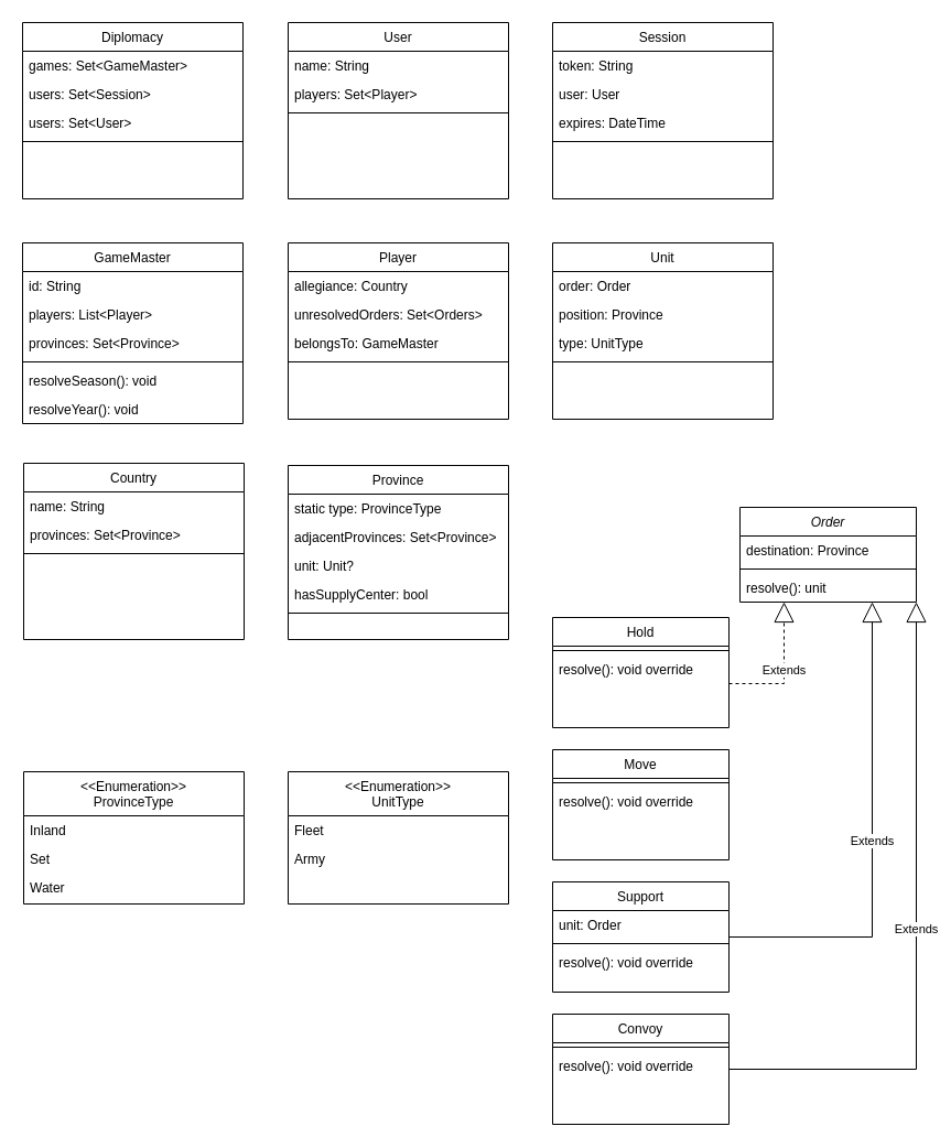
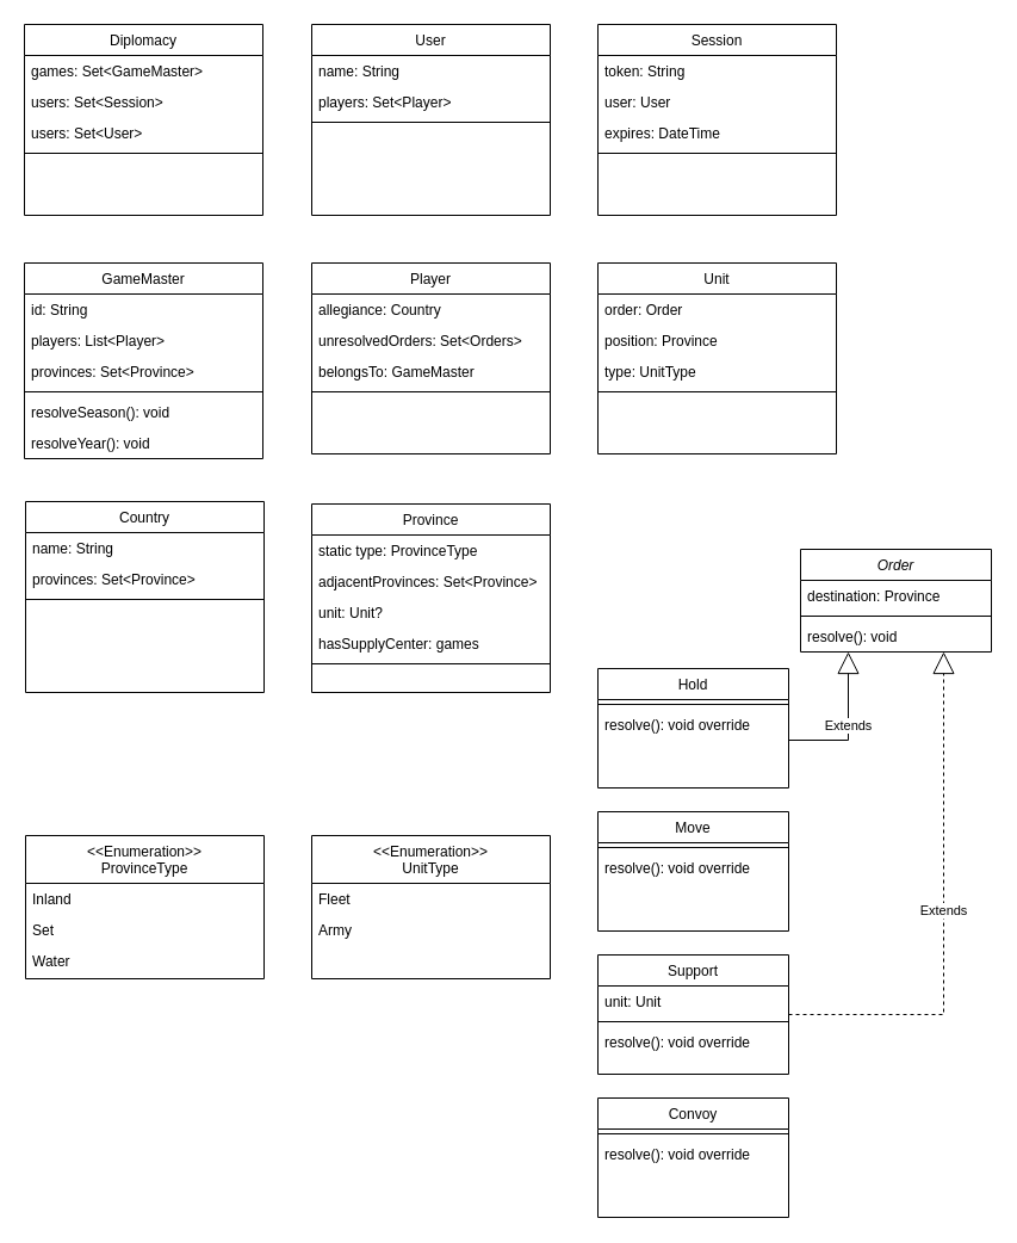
  <mxCell id="0" />
  <mxCell id="1" parent="0" />
  <mxCell id="2" value="Player" style="swimlane;fontStyle=0;align=center;verticalAlign=top;childLayout=stackLayout;horizontal=1;startSize=26;horizontalStack=0;resizeParent=1;resizeLast=0;collapsible=1;marginBottom=0;rounded=0;shadow=0;strokeWidth=1;" parent="1" vertex="1"><mxGeometry x="261" y="220" width="200" height="160" as="geometry"><mxRectangle x="230" y="140" width="160" height="26" as="alternateBounds" /></mxGeometry></mxCell>
  <mxCell id="3" value="allegiance: Country" style="text;align=left;verticalAlign=top;spacingLeft=4;spacingRight=4;overflow=hidden;rotatable=0;points=[[0,0.5],[1,0.5]];portConstraint=eastwest;" parent="2" vertex="1"><mxGeometry y="26" width="200" height="26" as="geometry" /></mxCell>
  <mxCell id="4" value="unresolvedOrders: Set&lt;Orders&gt;" style="text;align=left;verticalAlign=top;spacingLeft=4;spacingRight=4;overflow=hidden;rotatable=0;points=[[0,0.5],[1,0.5]];portConstraint=eastwest;" vertex="1" parent="2"><mxGeometry y="52" width="200" height="26" as="geometry" /></mxCell>
  <mxCell id="5" value="belongsTo: GameMaster" style="text;align=left;verticalAlign=top;spacingLeft=4;spacingRight=4;overflow=hidden;rotatable=0;points=[[0,0.5],[1,0.5]];portConstraint=eastwest;" vertex="1" parent="2"><mxGeometry y="78" width="200" height="26" as="geometry" /></mxCell>
  <mxCell id="6" value="" style="line;html=1;strokeWidth=1;align=left;verticalAlign=middle;spacingTop=-1;spacingLeft=3;spacingRight=3;rotatable=0;labelPosition=right;points=[];portConstraint=eastwest;" parent="2" vertex="1"><mxGeometry y="104" width="200" height="8" as="geometry" /></mxCell>
  <mxCell id="7" value="Province" style="swimlane;fontStyle=0;align=center;verticalAlign=top;childLayout=stackLayout;horizontal=1;startSize=26;horizontalStack=0;resizeParent=1;resizeLast=0;collapsible=1;marginBottom=0;rounded=0;shadow=0;strokeWidth=1;" parent="1" vertex="1"><mxGeometry x="261" y="422" width="200" height="158" as="geometry"><mxRectangle x="230" y="140" width="160" height="26" as="alternateBounds" /></mxGeometry></mxCell>
  <mxCell id="8" value="static type: ProvinceType" style="text;align=left;verticalAlign=top;spacingLeft=4;spacingRight=4;overflow=hidden;rotatable=0;points=[[0,0.5],[1,0.5]];portConstraint=eastwest;" parent="7" vertex="1"><mxGeometry y="26" width="200" height="26" as="geometry" /></mxCell>
  <mxCell id="9" value="adjacentProvinces: Set&lt;Province&gt;" style="text;align=left;verticalAlign=top;spacingLeft=4;spacingRight=4;overflow=hidden;rotatable=0;points=[[0,0.5],[1,0.5]];portConstraint=eastwest;" parent="7" vertex="1"><mxGeometry y="52" width="200" height="26" as="geometry" /></mxCell>
  <mxCell id="10" value="unit: Unit?" style="text;align=left;verticalAlign=top;spacingLeft=4;spacingRight=4;overflow=hidden;rotatable=0;points=[[0,0.5],[1,0.5]];portConstraint=eastwest;" parent="7" vertex="1"><mxGeometry y="78" width="200" height="26" as="geometry" /></mxCell>
- <mxCell id="11" value="hasSupplyCenter: bool" style="text;align=left;verticalAlign=top;spacingLeft=4;spacingRight=4;overflow=hidden;rotatable=0;points=[[0,0.5],[1,0.5]];portConstraint=eastwest;" parent="7" vertex="1"><mxGeometry y="104" width="200" height="26" as="geometry" /></mxCell>
+ <mxCell id="11" value="hasSupplyCenter: games" style="text;align=left;verticalAlign=top;spacingLeft=4;spacingRight=4;overflow=hidden;rotatable=0;points=[[0,0.5],[1,0.5]];portConstraint=eastwest;" parent="7" vertex="1"><mxGeometry y="104" width="200" height="26" as="geometry" /></mxCell>
  <mxCell id="12" value="" style="line;html=1;strokeWidth=1;align=left;verticalAlign=middle;spacingTop=-1;spacingLeft=3;spacingRight=3;rotatable=0;labelPosition=right;points=[];portConstraint=eastwest;" parent="7" vertex="1"><mxGeometry y="130" width="200" height="8" as="geometry" /></mxCell>
  <mxCell id="13" value="&lt;&lt;Enumeration&gt;&gt;&#10;ProvinceType" style="swimlane;fontStyle=0;align=center;verticalAlign=top;childLayout=stackLayout;horizontal=1;startSize=40;horizontalStack=0;resizeParent=1;resizeLast=0;collapsible=1;marginBottom=0;rounded=0;shadow=0;strokeWidth=1;" parent="1" vertex="1"><mxGeometry x="21" y="700" width="200" height="120" as="geometry"><mxRectangle x="10" y="450" width="160" height="26" as="alternateBounds" /></mxGeometry></mxCell>
  <mxCell id="14" value="Inland" style="text;align=left;verticalAlign=top;spacingLeft=4;spacingRight=4;overflow=hidden;rotatable=0;points=[[0,0.5],[1,0.5]];portConstraint=eastwest;" parent="13" vertex="1"><mxGeometry y="40" width="200" height="26" as="geometry" /></mxCell>
  <mxCell id="15" value="Set" style="text;align=left;verticalAlign=top;spacingLeft=4;spacingRight=4;overflow=hidden;rotatable=0;points=[[0,0.5],[1,0.5]];portConstraint=eastwest;" parent="13" vertex="1"><mxGeometry y="66" width="200" height="26" as="geometry" /></mxCell>
  <mxCell id="16" value="Water" style="text;align=left;verticalAlign=top;spacingLeft=4;spacingRight=4;overflow=hidden;rotatable=0;points=[[0,0.5],[1,0.5]];portConstraint=eastwest;" parent="13" vertex="1"><mxGeometry y="92" width="200" height="28" as="geometry" /></mxCell>
  <mxCell id="17" value="Country" style="swimlane;fontStyle=0;align=center;verticalAlign=top;childLayout=stackLayout;horizontal=1;startSize=26;horizontalStack=0;resizeParent=1;resizeLast=0;collapsible=1;marginBottom=0;rounded=0;shadow=0;strokeWidth=1;" parent="1" vertex="1"><mxGeometry x="21" y="420" width="200" height="160" as="geometry"><mxRectangle x="230" y="140" width="160" height="26" as="alternateBounds" /></mxGeometry></mxCell>
  <mxCell id="18" value="name: String" style="text;align=left;verticalAlign=top;spacingLeft=4;spacingRight=4;overflow=hidden;rotatable=0;points=[[0,0.5],[1,0.5]];portConstraint=eastwest;" parent="17" vertex="1"><mxGeometry y="26" width="200" height="26" as="geometry" /></mxCell>
  <mxCell id="19" value="provinces: Set&lt;Province&gt;" style="text;align=left;verticalAlign=top;spacingLeft=4;spacingRight=4;overflow=hidden;rotatable=0;points=[[0,0.5],[1,0.5]];portConstraint=eastwest;" parent="17" vertex="1"><mxGeometry y="52" width="200" height="26" as="geometry" /></mxCell>
  <mxCell id="20" value="" style="line;html=1;strokeWidth=1;align=left;verticalAlign=middle;spacingTop=-1;spacingLeft=3;spacingRight=3;rotatable=0;labelPosition=right;points=[];portConstraint=eastwest;" parent="17" vertex="1"><mxGeometry y="78" width="200" height="8" as="geometry" /></mxCell>
  <mxCell id="21" value="Order" style="swimlane;fontStyle=2;align=center;verticalAlign=top;childLayout=stackLayout;horizontal=1;startSize=26;horizontalStack=0;resizeParent=1;resizeLast=0;collapsible=1;marginBottom=0;rounded=0;shadow=0;strokeWidth=1;" parent="1" vertex="1"><mxGeometry x="671" y="460" width="160" height="86" as="geometry"><mxRectangle x="230" y="140" width="160" height="26" as="alternateBounds" /></mxGeometry></mxCell>
  <mxCell id="22" value="destination: Province" style="text;align=left;verticalAlign=top;spacingLeft=4;spacingRight=4;overflow=hidden;rotatable=0;points=[[0,0.5],[1,0.5]];portConstraint=eastwest;" parent="21" vertex="1"><mxGeometry y="26" width="160" height="26" as="geometry" /></mxCell>
  <mxCell id="23" value="" style="line;html=1;strokeWidth=1;align=left;verticalAlign=middle;spacingTop=-1;spacingLeft=3;spacingRight=3;rotatable=0;labelPosition=right;points=[];portConstraint=eastwest;" parent="21" vertex="1"><mxGeometry y="52" width="160" height="8" as="geometry" /></mxCell>
- <mxCell id="24" value="resolve(): unit" style="text;align=left;verticalAlign=top;spacingLeft=4;spacingRight=4;overflow=hidden;rotatable=0;points=[[0,0.5],[1,0.5]];portConstraint=eastwest;" parent="21" vertex="1"><mxGeometry y="60" width="160" height="26" as="geometry" /></mxCell>
+ <mxCell id="24" value="resolve(): void" style="text;align=left;verticalAlign=top;spacingLeft=4;spacingRight=4;overflow=hidden;rotatable=0;points=[[0,0.5],[1,0.5]];portConstraint=eastwest;" parent="21" vertex="1"><mxGeometry y="60" width="160" height="26" as="geometry" /></mxCell>
  <mxCell id="25" value="GameMaster" style="swimlane;fontStyle=0;align=center;verticalAlign=top;childLayout=stackLayout;horizontal=1;startSize=26;horizontalStack=0;resizeParent=1;resizeLast=0;collapsible=1;marginBottom=0;rounded=0;shadow=0;strokeWidth=1;" parent="1" vertex="1"><mxGeometry x="20" y="220" width="200" height="164" as="geometry"><mxRectangle x="230" y="140" width="160" height="26" as="alternateBounds" /></mxGeometry></mxCell>
  <mxCell id="26" value="id: String" style="text;align=left;verticalAlign=top;spacingLeft=4;spacingRight=4;overflow=hidden;rotatable=0;points=[[0,0.5],[1,0.5]];portConstraint=eastwest;" parent="25" vertex="1"><mxGeometry y="26" width="200" height="26" as="geometry" /></mxCell>
  <mxCell id="27" value="players: List&lt;Player&gt;" style="text;align=left;verticalAlign=top;spacingLeft=4;spacingRight=4;overflow=hidden;rotatable=0;points=[[0,0.5],[1,0.5]];portConstraint=eastwest;" parent="25" vertex="1"><mxGeometry y="52" width="200" height="26" as="geometry" /></mxCell>
  <mxCell id="28" value="provinces: Set&lt;Province&gt;" style="text;align=left;verticalAlign=top;spacingLeft=4;spacingRight=4;overflow=hidden;rotatable=0;points=[[0,0.5],[1,0.5]];portConstraint=eastwest;" parent="25" vertex="1"><mxGeometry y="78" width="200" height="26" as="geometry" /></mxCell>
  <mxCell id="29" value="" style="line;html=1;strokeWidth=1;align=left;verticalAlign=middle;spacingTop=-1;spacingLeft=3;spacingRight=3;rotatable=0;labelPosition=right;points=[];portConstraint=eastwest;" parent="25" vertex="1"><mxGeometry y="104" width="200" height="8" as="geometry" /></mxCell>
  <mxCell id="30" value="resolveSeason(): void" style="text;align=left;verticalAlign=top;spacingLeft=4;spacingRight=4;overflow=hidden;rotatable=0;points=[[0,0.5],[1,0.5]];portConstraint=eastwest;" parent="25" vertex="1"><mxGeometry y="112" width="200" height="26" as="geometry" /></mxCell>
  <mxCell id="31" value="resolveYear(): void" style="text;align=left;verticalAlign=top;spacingLeft=4;spacingRight=4;overflow=hidden;rotatable=0;points=[[0,0.5],[1,0.5]];portConstraint=eastwest;" parent="25" vertex="1"><mxGeometry y="138" width="200" height="26" as="geometry" /></mxCell>
  <mxCell id="32" value="Unit" style="swimlane;fontStyle=0;align=center;verticalAlign=top;childLayout=stackLayout;horizontal=1;startSize=26;horizontalStack=0;resizeParent=1;resizeLast=0;collapsible=1;marginBottom=0;rounded=0;shadow=0;strokeWidth=1;" parent="1" vertex="1"><mxGeometry x="501" y="220" width="200" height="160" as="geometry"><mxRectangle x="230" y="140" width="160" height="26" as="alternateBounds" /></mxGeometry></mxCell>
  <mxCell id="33" value="order: Order" style="text;align=left;verticalAlign=top;spacingLeft=4;spacingRight=4;overflow=hidden;rotatable=0;points=[[0,0.5],[1,0.5]];portConstraint=eastwest;" parent="32" vertex="1"><mxGeometry y="26" width="200" height="26" as="geometry" /></mxCell>
  <mxCell id="34" value="position: Province" style="text;align=left;verticalAlign=top;spacingLeft=4;spacingRight=4;overflow=hidden;rotatable=0;points=[[0,0.5],[1,0.5]];portConstraint=eastwest;" parent="32" vertex="1"><mxGeometry y="52" width="200" height="26" as="geometry" /></mxCell>
  <mxCell id="35" value="type: UnitType" style="text;align=left;verticalAlign=top;spacingLeft=4;spacingRight=4;overflow=hidden;rotatable=0;points=[[0,0.5],[1,0.5]];portConstraint=eastwest;" parent="32" vertex="1"><mxGeometry y="78" width="200" height="26" as="geometry" /></mxCell>
  <mxCell id="36" value="" style="line;html=1;strokeWidth=1;align=left;verticalAlign=middle;spacingTop=-1;spacingLeft=3;spacingRight=3;rotatable=0;labelPosition=right;points=[];portConstraint=eastwest;" parent="32" vertex="1"><mxGeometry y="104" width="200" height="8" as="geometry" /></mxCell>
  <mxCell id="37" value="Hold" style="swimlane;fontStyle=0;align=center;verticalAlign=top;childLayout=stackLayout;horizontal=1;startSize=26;horizontalStack=0;resizeParent=1;resizeLast=0;collapsible=1;marginBottom=0;rounded=0;shadow=0;strokeWidth=1;" parent="1" vertex="1"><mxGeometry x="501" y="560" width="160" height="100" as="geometry"><mxRectangle x="230" y="140" width="160" height="26" as="alternateBounds" /></mxGeometry></mxCell>
  <mxCell id="38" value="" style="line;html=1;strokeWidth=1;align=left;verticalAlign=middle;spacingTop=-1;spacingLeft=3;spacingRight=3;rotatable=0;labelPosition=right;points=[];portConstraint=eastwest;" parent="37" vertex="1"><mxGeometry y="26" width="160" height="8" as="geometry" /></mxCell>
  <mxCell id="39" value="resolve(): void override" style="text;align=left;verticalAlign=top;spacingLeft=4;spacingRight=4;overflow=hidden;rotatable=0;points=[[0,0.5],[1,0.5]];portConstraint=eastwest;" parent="37" vertex="1"><mxGeometry y="34" width="160" height="26" as="geometry" /></mxCell>
- <mxCell id="40" value="Extends" style="endArrow=block;endSize=16;endFill=0;html=1;rounded=0;edgeStyle=orthogonalEdgeStyle;entryX=0.25;entryY=1;entryDx=0;entryDy=0;dashed=1;" parent="1" source="37" target="21" edge="1"><mxGeometry width="160" relative="1" as="geometry"><mxPoint x="1101" y="1310" as="sourcePoint" /><mxPoint x="741" y="880" as="targetPoint" /><Array as="points"><mxPoint x="711" y="620" /></Array></mxGeometry></mxCell>
+ <mxCell id="40" value="Extends" style="endArrow=block;endSize=16;endFill=0;html=1;rounded=0;edgeStyle=orthogonalEdgeStyle;entryX=0.25;entryY=1;entryDx=0;entryDy=0;" parent="1" source="37" target="21" edge="1"><mxGeometry width="160" relative="1" as="geometry"><mxPoint x="1101" y="1310" as="sourcePoint" /><mxPoint x="741" y="880" as="targetPoint" /><Array as="points"><mxPoint x="711" y="620" /></Array></mxGeometry></mxCell>
  <mxCell id="41" value="Move" style="swimlane;fontStyle=0;align=center;verticalAlign=top;childLayout=stackLayout;horizontal=1;startSize=26;horizontalStack=0;resizeParent=1;resizeLast=0;collapsible=1;marginBottom=0;rounded=0;shadow=0;strokeWidth=1;" parent="1" vertex="1"><mxGeometry x="501" y="680" width="160" height="100" as="geometry"><mxRectangle x="230" y="140" width="160" height="26" as="alternateBounds" /></mxGeometry></mxCell>
  <mxCell id="42" value="" style="line;html=1;strokeWidth=1;align=left;verticalAlign=middle;spacingTop=-1;spacingLeft=3;spacingRight=3;rotatable=0;labelPosition=right;points=[];portConstraint=eastwest;" parent="41" vertex="1"><mxGeometry y="26" width="160" height="8" as="geometry" /></mxCell>
  <mxCell id="43" value="resolve(): void override" style="text;align=left;verticalAlign=top;spacingLeft=4;spacingRight=4;overflow=hidden;rotatable=0;points=[[0,0.5],[1,0.5]];portConstraint=eastwest;" parent="41" vertex="1"><mxGeometry y="34" width="160" height="26" as="geometry" /></mxCell>
  <mxCell id="44" value="Support" style="swimlane;fontStyle=0;align=center;verticalAlign=top;childLayout=stackLayout;horizontal=1;startSize=26;horizontalStack=0;resizeParent=1;resizeLast=0;collapsible=1;marginBottom=0;rounded=0;shadow=0;strokeWidth=1;" parent="1" vertex="1"><mxGeometry x="501" y="800" width="160" height="100" as="geometry"><mxRectangle x="230" y="140" width="160" height="26" as="alternateBounds" /></mxGeometry></mxCell>
- <mxCell id="45" value="unit: Order" style="text;align=left;verticalAlign=top;spacingLeft=4;spacingRight=4;overflow=hidden;rotatable=0;points=[[0,0.5],[1,0.5]];portConstraint=eastwest;" parent="44" vertex="1"><mxGeometry y="26" width="160" height="26" as="geometry" /></mxCell>
+ <mxCell id="45" value="unit: Unit" style="text;align=left;verticalAlign=top;spacingLeft=4;spacingRight=4;overflow=hidden;rotatable=0;points=[[0,0.5],[1,0.5]];portConstraint=eastwest;" parent="44" vertex="1"><mxGeometry y="26" width="160" height="26" as="geometry" /></mxCell>
  <mxCell id="46" value="" style="line;html=1;strokeWidth=1;align=left;verticalAlign=middle;spacingTop=-1;spacingLeft=3;spacingRight=3;rotatable=0;labelPosition=right;points=[];portConstraint=eastwest;" parent="44" vertex="1"><mxGeometry y="52" width="160" height="8" as="geometry" /></mxCell>
  <mxCell id="47" value="resolve(): void override" style="text;align=left;verticalAlign=top;spacingLeft=4;spacingRight=4;overflow=hidden;rotatable=0;points=[[0,0.5],[1,0.5]];portConstraint=eastwest;" parent="44" vertex="1"><mxGeometry y="60" width="160" height="26" as="geometry" /></mxCell>
  <mxCell id="48" value="Convoy" style="swimlane;fontStyle=0;align=center;verticalAlign=top;childLayout=stackLayout;horizontal=1;startSize=26;horizontalStack=0;resizeParent=1;resizeLast=0;collapsible=1;marginBottom=0;rounded=0;shadow=0;strokeWidth=1;" parent="1" vertex="1"><mxGeometry x="501" y="920" width="160" height="100" as="geometry"><mxRectangle x="230" y="140" width="160" height="26" as="alternateBounds" /></mxGeometry></mxCell>
  <mxCell id="49" value="" style="line;html=1;strokeWidth=1;align=left;verticalAlign=middle;spacingTop=-1;spacingLeft=3;spacingRight=3;rotatable=0;labelPosition=right;points=[];portConstraint=eastwest;" parent="48" vertex="1"><mxGeometry y="26" width="160" height="8" as="geometry" /></mxCell>
  <mxCell id="50" value="resolve(): void override" style="text;align=left;verticalAlign=top;spacingLeft=4;spacingRight=4;overflow=hidden;rotatable=0;points=[[0,0.5],[1,0.5]];portConstraint=eastwest;" parent="48" vertex="1"><mxGeometry y="34" width="160" height="26" as="geometry" /></mxCell>
- <mxCell id="51" value="Extends" style="endArrow=block;endSize=16;endFill=0;html=1;rounded=0;edgeStyle=orthogonalEdgeStyle;entryX=0.75;entryY=1;entryDx=0;entryDy=0;exitX=1;exitY=0.5;exitDx=0;exitDy=0;" parent="1" source="44" target="21" edge="1"><mxGeometry width="160" relative="1" as="geometry"><mxPoint x="671" y="763" as="sourcePoint" /><mxPoint x="761" y="556" as="targetPoint" /><Array as="points"><mxPoint x="791" y="850" /></Array></mxGeometry></mxCell>
- <mxCell id="52" value="Extends" style="endArrow=block;endSize=16;endFill=0;html=1;rounded=0;edgeStyle=orthogonalEdgeStyle;entryX=1;entryY=1;entryDx=0;entryDy=0;exitX=1;exitY=0.5;exitDx=0;exitDy=0;" parent="1" source="48" target="21" edge="1"><mxGeometry width="160" relative="1" as="geometry"><mxPoint x="671" y="863" as="sourcePoint" /><mxPoint x="801" y="556" as="targetPoint" /><Array as="points"><mxPoint x="831" y="970" /></Array></mxGeometry></mxCell>
+ <mxCell id="51" value="Extends" style="endArrow=block;endSize=16;endFill=0;html=1;rounded=0;edgeStyle=orthogonalEdgeStyle;entryX=0.75;entryY=1;entryDx=0;entryDy=0;exitX=1;exitY=0.5;exitDx=0;exitDy=0;dashed=1;" parent="1" source="44" target="21" edge="1"><mxGeometry width="160" relative="1" as="geometry"><mxPoint x="671" y="763" as="sourcePoint" /><mxPoint x="761" y="556" as="targetPoint" /><Array as="points"><mxPoint x="791" y="850" /></Array></mxGeometry></mxCell>
  <mxCell id="53" value="&lt;&lt;Enumeration&gt;&gt;&#10;UnitType" style="swimlane;fontStyle=0;align=center;verticalAlign=top;childLayout=stackLayout;horizontal=1;startSize=40;horizontalStack=0;resizeParent=1;resizeLast=0;collapsible=1;marginBottom=0;rounded=0;shadow=0;strokeWidth=1;" parent="1" vertex="1"><mxGeometry x="261" y="700" width="200" height="120" as="geometry"><mxRectangle x="10" y="450" width="160" height="26" as="alternateBounds" /></mxGeometry></mxCell>
  <mxCell id="54" value="Fleet" style="text;align=left;verticalAlign=top;spacingLeft=4;spacingRight=4;overflow=hidden;rotatable=0;points=[[0,0.5],[1,0.5]];portConstraint=eastwest;" parent="53" vertex="1"><mxGeometry y="40" width="200" height="26" as="geometry" /></mxCell>
  <mxCell id="55" value="Army" style="text;align=left;verticalAlign=top;spacingLeft=4;spacingRight=4;overflow=hidden;rotatable=0;points=[[0,0.5],[1,0.5]];portConstraint=eastwest;" parent="53" vertex="1"><mxGeometry y="66" width="200" height="26" as="geometry" /></mxCell>
  <mxCell id="56" value="Diplomacy" style="swimlane;fontStyle=0;align=center;verticalAlign=top;childLayout=stackLayout;horizontal=1;startSize=26;horizontalStack=0;resizeParent=1;resizeLast=0;collapsible=1;marginBottom=0;rounded=0;shadow=0;strokeWidth=1;" parent="1" vertex="1"><mxGeometry x="20" y="20" width="200" height="160" as="geometry"><mxRectangle x="230" y="140" width="160" height="26" as="alternateBounds" /></mxGeometry></mxCell>
  <mxCell id="57" value="games: Set&lt;GameMaster&gt;" style="text;align=left;verticalAlign=top;spacingLeft=4;spacingRight=4;overflow=hidden;rotatable=0;points=[[0,0.5],[1,0.5]];portConstraint=eastwest;" parent="56" vertex="1"><mxGeometry y="26" width="200" height="26" as="geometry" /></mxCell>
  <mxCell id="58" value="users: Set&lt;Session&gt;" style="text;align=left;verticalAlign=top;spacingLeft=4;spacingRight=4;overflow=hidden;rotatable=0;points=[[0,0.5],[1,0.5]];portConstraint=eastwest;" vertex="1" parent="56"><mxGeometry y="52" width="200" height="26" as="geometry" /></mxCell>
  <mxCell id="59" value="users: Set&lt;User&gt;" style="text;align=left;verticalAlign=top;spacingLeft=4;spacingRight=4;overflow=hidden;rotatable=0;points=[[0,0.5],[1,0.5]];portConstraint=eastwest;" parent="56" vertex="1"><mxGeometry y="78" width="200" height="26" as="geometry" /></mxCell>
  <mxCell id="60" value="" style="line;html=1;strokeWidth=1;align=left;verticalAlign=middle;spacingTop=-1;spacingLeft=3;spacingRight=3;rotatable=0;labelPosition=right;points=[];portConstraint=eastwest;" parent="56" vertex="1"><mxGeometry y="104" width="200" height="8" as="geometry" /></mxCell>
  <mxCell id="61" value="User" style="swimlane;fontStyle=0;align=center;verticalAlign=top;childLayout=stackLayout;horizontal=1;startSize=26;horizontalStack=0;resizeParent=1;resizeLast=0;collapsible=1;marginBottom=0;rounded=0;shadow=0;strokeWidth=1;" parent="1" vertex="1"><mxGeometry x="261" y="20" width="200" height="160" as="geometry"><mxRectangle x="230" y="140" width="160" height="26" as="alternateBounds" /></mxGeometry></mxCell>
  <mxCell id="62" value="name: String" style="text;align=left;verticalAlign=top;spacingLeft=4;spacingRight=4;overflow=hidden;rotatable=0;points=[[0,0.5],[1,0.5]];portConstraint=eastwest;" vertex="1" parent="61"><mxGeometry y="26" width="200" height="26" as="geometry" /></mxCell>
  <mxCell id="63" value="players: Set&lt;Player&gt;" style="text;align=left;verticalAlign=top;spacingLeft=4;spacingRight=4;overflow=hidden;rotatable=0;points=[[0,0.5],[1,0.5]];portConstraint=eastwest;" parent="61" vertex="1"><mxGeometry y="52" width="200" height="26" as="geometry" /></mxCell>
  <mxCell id="64" value="" style="line;html=1;strokeWidth=1;align=left;verticalAlign=middle;spacingTop=-1;spacingLeft=3;spacingRight=3;rotatable=0;labelPosition=right;points=[];portConstraint=eastwest;" parent="61" vertex="1"><mxGeometry y="78" width="200" height="8" as="geometry" /></mxCell>
  <mxCell id="65" value="Session" style="swimlane;fontStyle=0;align=center;verticalAlign=top;childLayout=stackLayout;horizontal=1;startSize=26;horizontalStack=0;resizeParent=1;resizeLast=0;collapsible=1;marginBottom=0;rounded=0;shadow=0;strokeWidth=1;" vertex="1" parent="1"><mxGeometry x="501" y="20" width="200" height="160" as="geometry"><mxRectangle x="230" y="140" width="160" height="26" as="alternateBounds" /></mxGeometry></mxCell>
  <mxCell id="66" value="token: String" style="text;align=left;verticalAlign=top;spacingLeft=4;spacingRight=4;overflow=hidden;rotatable=0;points=[[0,0.5],[1,0.5]];portConstraint=eastwest;" vertex="1" parent="65"><mxGeometry y="26" width="200" height="26" as="geometry" /></mxCell>
  <mxCell id="67" value="user: User" style="text;align=left;verticalAlign=top;spacingLeft=4;spacingRight=4;overflow=hidden;rotatable=0;points=[[0,0.5],[1,0.5]];portConstraint=eastwest;" vertex="1" parent="65"><mxGeometry y="52" width="200" height="26" as="geometry" /></mxCell>
  <mxCell id="68" value="expires: DateTime" style="text;align=left;verticalAlign=top;spacingLeft=4;spacingRight=4;overflow=hidden;rotatable=0;points=[[0,0.5],[1,0.5]];portConstraint=eastwest;" vertex="1" parent="65"><mxGeometry y="78" width="200" height="26" as="geometry" /></mxCell>
  <mxCell id="69" value="" style="line;html=1;strokeWidth=1;align=left;verticalAlign=middle;spacingTop=-1;spacingLeft=3;spacingRight=3;rotatable=0;labelPosition=right;points=[];portConstraint=eastwest;" vertex="1" parent="65"><mxGeometry y="104" width="200" height="8" as="geometry" /></mxCell>
